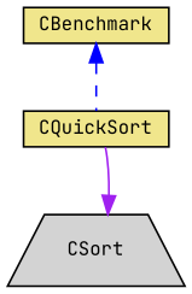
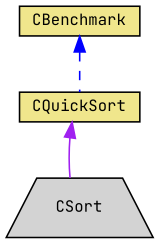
  digraph {
    fontname="JetBrains Mono"
    node [color=black fillcolor=khaki fontname="JetBrains Mono" fontsize=10 shape=box style=filled]
    edge [dir=back fontname="JetBrains Mono" fontsize=10 labelfontname=Helvetica labelfontsize=10]
    n1 [fontcolor=black height=0.2 label=CQuickSort width=0.4]
    n2 [fillcolor=lightgrey height=0.2 label=CSort shape=trapezium width=0.4]
    n3 [height=0.2 label=CBenchmark width=0.4]
-   n2 -> n1 [color=purple style=solid]
+   n1 -> n2 [color=purple style=solid]
    n3 -> n1 [color=blue style=dashed]
  }
